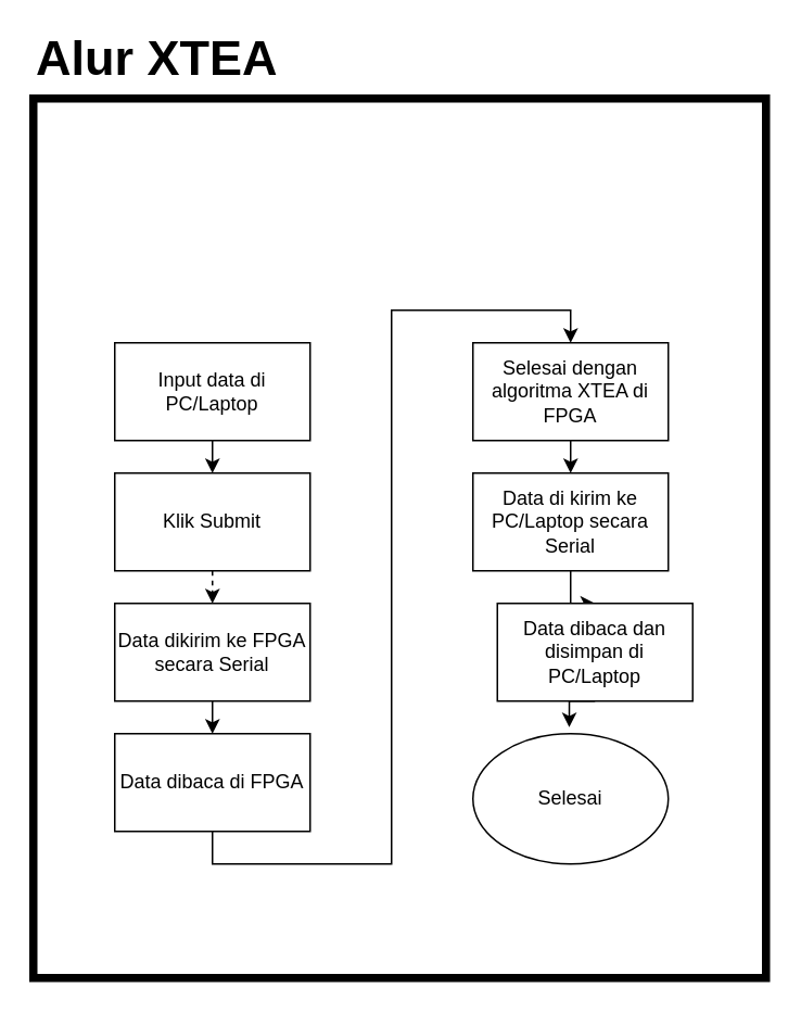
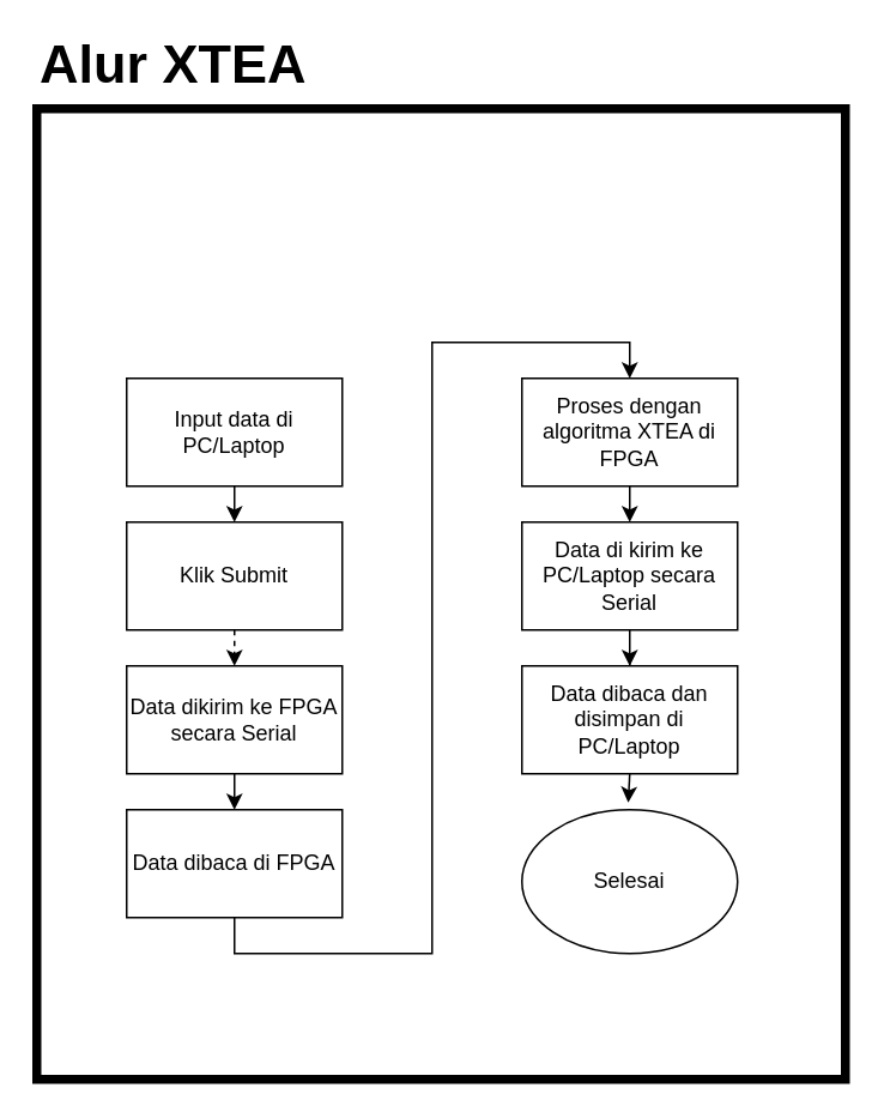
  <mxCell id="0" />
  <mxCell id="1" parent="0" />
  <mxCell id="2" value="" style="rounded=0;whiteSpace=wrap;html=1;fillColor=none;strokeWidth=5;" vertex="1" parent="1"><mxGeometry x="20" y="60" width="450" height="540" as="geometry" /></mxCell>
  <mxCell id="3" style="edgeStyle=orthogonalEdgeStyle;rounded=0;orthogonalLoop=1;jettySize=auto;html=1;exitX=0.5;exitY=1;exitDx=0;exitDy=0;entryX=0.5;entryY=0;entryDx=0;entryDy=0;" edge="1" parent="1" source="4" target="6"><mxGeometry relative="1" as="geometry" /></mxCell>
  <mxCell id="4" value="Input data di PC/Laptop" style="rounded=0;whiteSpace=wrap;html=1;" vertex="1" parent="1"><mxGeometry x="70" y="210" width="120" height="60" as="geometry" /></mxCell>
  <mxCell id="5" style="edgeStyle=orthogonalEdgeStyle;rounded=0;orthogonalLoop=1;jettySize=auto;html=1;exitX=0.5;exitY=1;exitDx=0;exitDy=0;entryX=0.5;entryY=0;entryDx=0;entryDy=0;dashed=1;" edge="1" parent="1" source="6" target="8"><mxGeometry relative="1" as="geometry" /></mxCell>
  <mxCell id="6" value="Klik Submit" style="rounded=0;whiteSpace=wrap;html=1;" vertex="1" parent="1"><mxGeometry x="70" y="290" width="120" height="60" as="geometry" /></mxCell>
  <mxCell id="7" style="edgeStyle=orthogonalEdgeStyle;rounded=0;orthogonalLoop=1;jettySize=auto;html=1;exitX=0.5;exitY=1;exitDx=0;exitDy=0;entryX=0.5;entryY=0;entryDx=0;entryDy=0;" edge="1" parent="1" source="8" target="10"><mxGeometry relative="1" as="geometry" /></mxCell>
  <mxCell id="8" value="Data dikirim ke FPGA secara Serial" style="rounded=0;whiteSpace=wrap;html=1;" vertex="1" parent="1"><mxGeometry x="70" y="370" width="120" height="60" as="geometry" /></mxCell>
  <mxCell id="9" style="edgeStyle=orthogonalEdgeStyle;rounded=0;orthogonalLoop=1;jettySize=auto;html=1;exitX=0.5;exitY=1;exitDx=0;exitDy=0;entryX=0.5;entryY=0;entryDx=0;entryDy=0;" edge="1" parent="1" source="10" target="12"><mxGeometry relative="1" as="geometry" /></mxCell>
  <mxCell id="10" value="Data dibaca di FPGA" style="rounded=0;whiteSpace=wrap;html=1;" vertex="1" parent="1"><mxGeometry x="70" y="450" width="120" height="60" as="geometry" /></mxCell>
  <mxCell id="11" style="edgeStyle=orthogonalEdgeStyle;rounded=0;orthogonalLoop=1;jettySize=auto;html=1;exitX=0.5;exitY=1;exitDx=0;exitDy=0;entryX=0.5;entryY=0;entryDx=0;entryDy=0;" edge="1" parent="1" source="12" target="14"><mxGeometry relative="1" as="geometry" /></mxCell>
- <mxCell id="12" value="Selesai dengan algoritma XTEA di FPGA" style="rounded=0;whiteSpace=wrap;html=1;" vertex="1" parent="1"><mxGeometry x="290" y="210" width="120" height="60" as="geometry" /></mxCell>
+ <mxCell id="12" value="Proses dengan algoritma XTEA di FPGA" style="rounded=0;whiteSpace=wrap;html=1;" vertex="1" parent="1"><mxGeometry x="290" y="210" width="120" height="60" as="geometry" /></mxCell>
  <mxCell id="13" style="edgeStyle=orthogonalEdgeStyle;rounded=0;orthogonalLoop=1;jettySize=auto;html=1;exitX=0.5;exitY=1;exitDx=0;exitDy=0;" edge="1" parent="1" source="14" target="15"><mxGeometry relative="1" as="geometry" /></mxCell>
  <mxCell id="14" value="Data di kirim ke PC/Laptop secara Serial" style="rounded=0;whiteSpace=wrap;html=1;" vertex="1" parent="1"><mxGeometry x="290" y="290" width="120" height="60" as="geometry" /></mxCell>
- <mxCell id="15" value="Data dibaca dan disimpan di PC/Laptop" style="rounded=0;whiteSpace=wrap;html=1;" vertex="1" parent="1"><mxGeometry x="305" y="370" width="120" height="60" as="geometry" /></mxCell>
+ <mxCell id="15" value="Data dibaca dan disimpan di PC/Laptop" style="rounded=0;whiteSpace=wrap;html=1;" vertex="1" parent="1"><mxGeometry x="290" y="370" width="120" height="60" as="geometry" /></mxCell>
  <mxCell id="16" value="Selesai" style="ellipse;whiteSpace=wrap;html=1;" vertex="1" parent="1"><mxGeometry x="290" y="450" width="120" height="80" as="geometry" /></mxCell>
  <mxCell id="17" style="edgeStyle=orthogonalEdgeStyle;rounded=0;orthogonalLoop=1;jettySize=auto;html=1;exitX=0.5;exitY=1;exitDx=0;exitDy=0;entryX=0.493;entryY=-0.049;entryDx=0;entryDy=0;entryPerimeter=0;" edge="1" parent="1" source="15" target="16"><mxGeometry relative="1" as="geometry" /></mxCell>
  <mxCell id="18" value="&lt;font style=&quot;font-size: 30px;&quot;&gt;&lt;b&gt;Alur XTEA&lt;/b&gt;&lt;/font&gt;" style="text;html=1;strokeColor=none;fillColor=none;align=left;verticalAlign=middle;whiteSpace=wrap;rounded=0;" vertex="1" parent="1"><mxGeometry x="20" y="20" width="280" height="30" as="geometry" /></mxCell>
